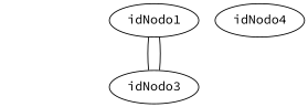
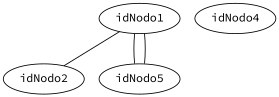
  graph {
    fontname="Source Code Pro"
    node [fontname="Source Code Pro"]
    edge [fontname="Source Code Pro"]
    idNodo1
-   idNodo3
+   idNodo2
+   idNodo3 [label=idNodo5]
    idNodo4
+   idNodo1 -- idNodo2
    idNodo1 -- idNodo3
    idNodo3 -- idNodo1
  }
